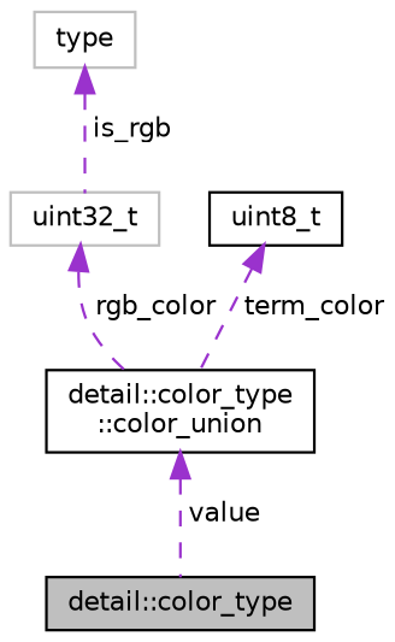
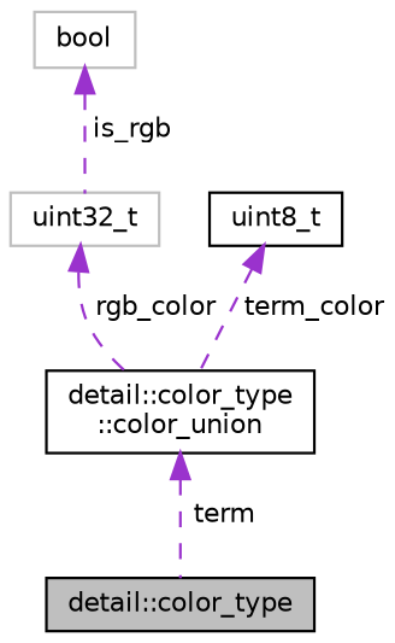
  digraph {
    node [color=black fillcolor=white fontname=Helvetica fontsize=10 shape=record style=filled]
    edge [color=darkorchid3 dir=back fontname=Helvetica fontsize=10 labelfontname=Helvetica labelfontsize=10 style=dashed]
    n1 [fillcolor=grey75 fontcolor=black height=0.2 label="detail::color_type" width=0.4]
    n2 [height=0.2 label="detail::color_type\l::color_union" width=0.4]
    n3 [color=grey75 height=0.2 label=uint32_t width=0.4]
    n4 [height=0.2 label=uint8_t width=0.4]
-   n5 [color=grey75 height=0.2 label=type width=0.4]
-   n2 -> n1 [label=" value"]
+   n5 [color=grey75 height=0.2 label=bool width=0.4]
+   n2 -> n1 [label=" term"]
    n3 -> n2 [label=" rgb_color"]
    n4 -> n2 [label=" term_color"]
    n5 -> n3 [label=" is_rgb"]
  }
